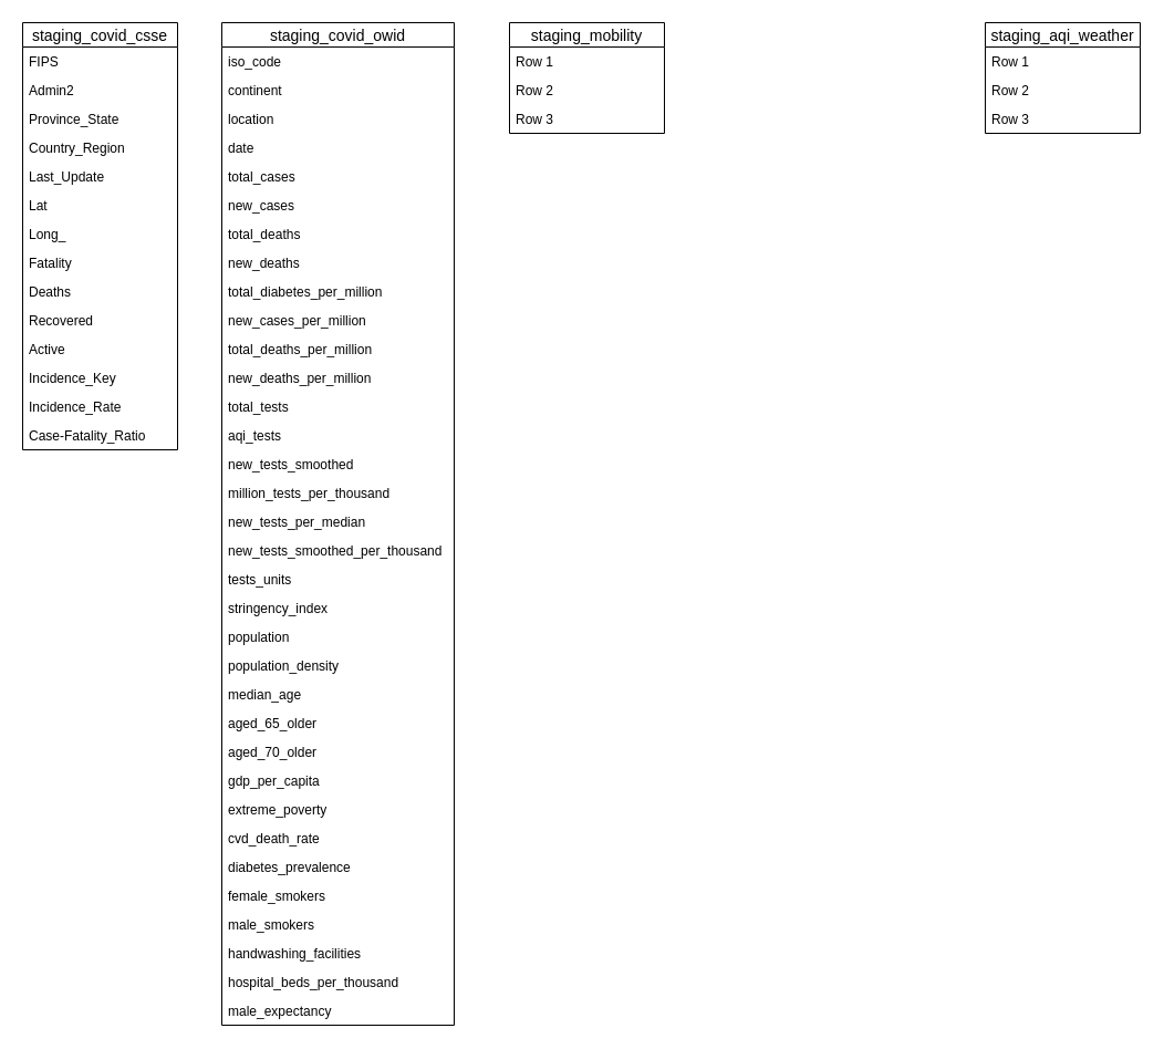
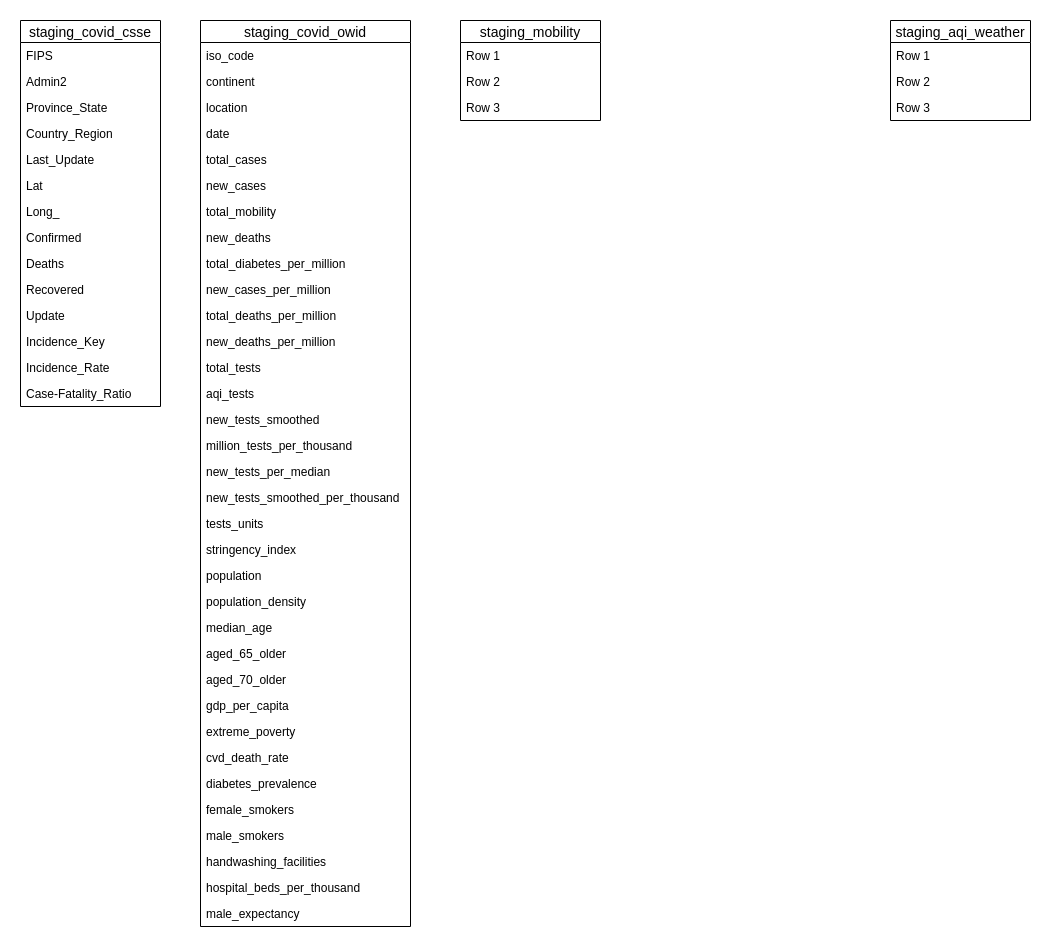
  <mxCell id="0" />
  <mxCell id="1" parent="0" />
  <mxCell id="2" value="staging_covid_csse" style="swimlane;fontStyle=0;childLayout=stackLayout;horizontal=1;startSize=22;horizontalStack=0;resizeParent=1;resizeParentMax=0;resizeLast=0;collapsible=1;marginBottom=0;align=center;fontSize=14;shadow=0;rounded=0;comic=0;glass=0;swimlaneLine=1;" vertex="1" parent="1"><mxGeometry x="20" y="20" width="140" height="386" as="geometry" /></mxCell>
  <mxCell id="3" value="FIPS" style="text;strokeColor=none;fillColor=none;spacingLeft=4;spacingRight=4;overflow=hidden;rotatable=0;points=[[0,0.5],[1,0.5]];portConstraint=eastwest;fontSize=12;" vertex="1" parent="2"><mxGeometry y="22" width="140" height="26" as="geometry" /></mxCell>
  <mxCell id="4" value="Admin2" style="text;strokeColor=none;fillColor=none;spacingLeft=4;spacingRight=4;overflow=hidden;rotatable=0;points=[[0,0.5],[1,0.5]];portConstraint=eastwest;fontSize=12;" vertex="1" parent="2"><mxGeometry y="48" width="140" height="26" as="geometry" /></mxCell>
  <mxCell id="5" value="Province_State" style="text;strokeColor=none;fillColor=none;spacingLeft=4;spacingRight=4;overflow=hidden;rotatable=0;points=[[0,0.5],[1,0.5]];portConstraint=eastwest;fontSize=12;" vertex="1" parent="2"><mxGeometry y="74" width="140" height="26" as="geometry" /></mxCell>
  <mxCell id="6" value="Country_Region" style="text;strokeColor=none;fillColor=none;spacingLeft=4;spacingRight=4;overflow=hidden;rotatable=0;points=[[0,0.5],[1,0.5]];portConstraint=eastwest;fontSize=12;" vertex="1" parent="2"><mxGeometry y="100" width="140" height="26" as="geometry" /></mxCell>
  <mxCell id="7" value="Last_Update" style="text;strokeColor=none;fillColor=none;spacingLeft=4;spacingRight=4;overflow=hidden;rotatable=0;points=[[0,0.5],[1,0.5]];portConstraint=eastwest;fontSize=12;" vertex="1" parent="2"><mxGeometry y="126" width="140" height="26" as="geometry" /></mxCell>
  <mxCell id="8" value="Lat" style="text;strokeColor=none;fillColor=none;spacingLeft=4;spacingRight=4;overflow=hidden;rotatable=0;points=[[0,0.5],[1,0.5]];portConstraint=eastwest;fontSize=12;" vertex="1" parent="2"><mxGeometry y="152" width="140" height="26" as="geometry" /></mxCell>
  <mxCell id="9" value="Long_" style="text;strokeColor=none;fillColor=none;spacingLeft=4;spacingRight=4;overflow=hidden;rotatable=0;points=[[0,0.5],[1,0.5]];portConstraint=eastwest;fontSize=12;" vertex="1" parent="2"><mxGeometry y="178" width="140" height="26" as="geometry" /></mxCell>
- <mxCell id="10" value="Fatality" style="text;strokeColor=none;fillColor=none;spacingLeft=4;spacingRight=4;overflow=hidden;rotatable=0;points=[[0,0.5],[1,0.5]];portConstraint=eastwest;fontSize=12;" vertex="1" parent="2"><mxGeometry y="204" width="140" height="26" as="geometry" /></mxCell>
+ <mxCell id="10" value="Confirmed" style="text;strokeColor=none;fillColor=none;spacingLeft=4;spacingRight=4;overflow=hidden;rotatable=0;points=[[0,0.5],[1,0.5]];portConstraint=eastwest;fontSize=12;" vertex="1" parent="2"><mxGeometry y="204" width="140" height="26" as="geometry" /></mxCell>
  <mxCell id="11" value="Deaths" style="text;strokeColor=none;fillColor=none;spacingLeft=4;spacingRight=4;overflow=hidden;rotatable=0;points=[[0,0.5],[1,0.5]];portConstraint=eastwest;fontSize=12;" vertex="1" parent="2"><mxGeometry y="230" width="140" height="26" as="geometry" /></mxCell>
  <mxCell id="12" value="Recovered" style="text;strokeColor=none;fillColor=none;spacingLeft=4;spacingRight=4;overflow=hidden;rotatable=0;points=[[0,0.5],[1,0.5]];portConstraint=eastwest;fontSize=12;" vertex="1" parent="2"><mxGeometry y="256" width="140" height="26" as="geometry" /></mxCell>
- <mxCell id="13" value="Active" style="text;strokeColor=none;fillColor=none;spacingLeft=4;spacingRight=4;overflow=hidden;rotatable=0;points=[[0,0.5],[1,0.5]];portConstraint=eastwest;fontSize=12;" vertex="1" parent="2"><mxGeometry y="282" width="140" height="26" as="geometry" /></mxCell>
+ <mxCell id="13" value="Update" style="text;strokeColor=none;fillColor=none;spacingLeft=4;spacingRight=4;overflow=hidden;rotatable=0;points=[[0,0.5],[1,0.5]];portConstraint=eastwest;fontSize=12;" vertex="1" parent="2"><mxGeometry y="282" width="140" height="26" as="geometry" /></mxCell>
  <mxCell id="14" value="Incidence_Key" style="text;strokeColor=none;fillColor=none;spacingLeft=4;spacingRight=4;overflow=hidden;rotatable=0;points=[[0,0.5],[1,0.5]];portConstraint=eastwest;fontSize=12;" vertex="1" parent="2"><mxGeometry y="308" width="140" height="26" as="geometry" /></mxCell>
  <mxCell id="15" value="Incidence_Rate" style="text;strokeColor=none;fillColor=none;spacingLeft=4;spacingRight=4;overflow=hidden;rotatable=0;points=[[0,0.5],[1,0.5]];portConstraint=eastwest;fontSize=12;" vertex="1" parent="2"><mxGeometry y="334" width="140" height="26" as="geometry" /></mxCell>
  <mxCell id="16" value="Case-Fatality_Ratio" style="text;strokeColor=none;fillColor=none;spacingLeft=4;spacingRight=4;overflow=hidden;rotatable=0;points=[[0,0.5],[1,0.5]];portConstraint=eastwest;fontSize=12;" vertex="1" parent="2"><mxGeometry y="360" width="140" height="26" as="geometry" /></mxCell>
  <mxCell id="17" value="staging_covid_owid" style="swimlane;fontStyle=0;childLayout=stackLayout;horizontal=1;startSize=22;horizontalStack=0;resizeParent=1;resizeParentMax=0;resizeLast=0;collapsible=1;marginBottom=0;align=center;fontSize=14;" vertex="1" parent="1"><mxGeometry x="200" y="20" width="210" height="906" as="geometry" /></mxCell>
  <mxCell id="18" value="iso_code" style="text;strokeColor=none;fillColor=none;spacingLeft=4;spacingRight=4;overflow=hidden;rotatable=0;points=[[0,0.5],[1,0.5]];portConstraint=eastwest;fontSize=12;" vertex="1" parent="17"><mxGeometry y="22" width="210" height="26" as="geometry" /></mxCell>
  <mxCell id="19" value="continent" style="text;strokeColor=none;fillColor=none;spacingLeft=4;spacingRight=4;overflow=hidden;rotatable=0;points=[[0,0.5],[1,0.5]];portConstraint=eastwest;fontSize=12;" vertex="1" parent="17"><mxGeometry y="48" width="210" height="26" as="geometry" /></mxCell>
  <mxCell id="20" value="location" style="text;strokeColor=none;fillColor=none;spacingLeft=4;spacingRight=4;overflow=hidden;rotatable=0;points=[[0,0.5],[1,0.5]];portConstraint=eastwest;fontSize=12;" vertex="1" parent="17"><mxGeometry y="74" width="210" height="26" as="geometry" /></mxCell>
  <mxCell id="21" value="date" style="text;strokeColor=none;fillColor=none;spacingLeft=4;spacingRight=4;overflow=hidden;rotatable=0;points=[[0,0.5],[1,0.5]];portConstraint=eastwest;fontSize=12;" vertex="1" parent="17"><mxGeometry y="100" width="210" height="26" as="geometry" /></mxCell>
  <mxCell id="22" value="total_cases" style="text;strokeColor=none;fillColor=none;spacingLeft=4;spacingRight=4;overflow=hidden;rotatable=0;points=[[0,0.5],[1,0.5]];portConstraint=eastwest;fontSize=12;" vertex="1" parent="17"><mxGeometry y="126" width="210" height="26" as="geometry" /></mxCell>
  <mxCell id="23" value="new_cases" style="text;strokeColor=none;fillColor=none;spacingLeft=4;spacingRight=4;overflow=hidden;rotatable=0;points=[[0,0.5],[1,0.5]];portConstraint=eastwest;fontSize=12;" vertex="1" parent="17"><mxGeometry y="152" width="210" height="26" as="geometry" /></mxCell>
- <mxCell id="24" value="total_deaths" style="text;strokeColor=none;fillColor=none;spacingLeft=4;spacingRight=4;overflow=hidden;rotatable=0;points=[[0,0.5],[1,0.5]];portConstraint=eastwest;fontSize=12;" vertex="1" parent="17"><mxGeometry y="178" width="210" height="26" as="geometry" /></mxCell>
+ <mxCell id="24" value="total_mobility" style="text;strokeColor=none;fillColor=none;spacingLeft=4;spacingRight=4;overflow=hidden;rotatable=0;points=[[0,0.5],[1,0.5]];portConstraint=eastwest;fontSize=12;" vertex="1" parent="17"><mxGeometry y="178" width="210" height="26" as="geometry" /></mxCell>
  <mxCell id="25" value="new_deaths" style="text;strokeColor=none;fillColor=none;spacingLeft=4;spacingRight=4;overflow=hidden;rotatable=0;points=[[0,0.5],[1,0.5]];portConstraint=eastwest;fontSize=12;" vertex="1" parent="17"><mxGeometry y="204" width="210" height="26" as="geometry" /></mxCell>
  <mxCell id="26" value="total_diabetes_per_million" style="text;strokeColor=none;fillColor=none;spacingLeft=4;spacingRight=4;overflow=hidden;rotatable=0;points=[[0,0.5],[1,0.5]];portConstraint=eastwest;fontSize=12;" vertex="1" parent="17"><mxGeometry y="230" width="210" height="26" as="geometry" /></mxCell>
  <mxCell id="27" value="new_cases_per_million" style="text;strokeColor=none;fillColor=none;spacingLeft=4;spacingRight=4;overflow=hidden;rotatable=0;points=[[0,0.5],[1,0.5]];portConstraint=eastwest;fontSize=12;" vertex="1" parent="17"><mxGeometry y="256" width="210" height="26" as="geometry" /></mxCell>
  <mxCell id="28" value="total_deaths_per_million" style="text;strokeColor=none;fillColor=none;spacingLeft=4;spacingRight=4;overflow=hidden;rotatable=0;points=[[0,0.5],[1,0.5]];portConstraint=eastwest;fontSize=12;" vertex="1" parent="17"><mxGeometry y="282" width="210" height="26" as="geometry" /></mxCell>
  <mxCell id="29" value="new_deaths_per_million" style="text;strokeColor=none;fillColor=none;spacingLeft=4;spacingRight=4;overflow=hidden;rotatable=0;points=[[0,0.5],[1,0.5]];portConstraint=eastwest;fontSize=12;" vertex="1" parent="17"><mxGeometry y="308" width="210" height="26" as="geometry" /></mxCell>
  <mxCell id="30" value="total_tests" style="text;strokeColor=none;fillColor=none;spacingLeft=4;spacingRight=4;overflow=hidden;rotatable=0;points=[[0,0.5],[1,0.5]];portConstraint=eastwest;fontSize=12;" vertex="1" parent="17"><mxGeometry y="334" width="210" height="26" as="geometry" /></mxCell>
  <mxCell id="31" value="aqi_tests" style="text;strokeColor=none;fillColor=none;spacingLeft=4;spacingRight=4;overflow=hidden;rotatable=0;points=[[0,0.5],[1,0.5]];portConstraint=eastwest;fontSize=12;" vertex="1" parent="17"><mxGeometry y="360" width="210" height="26" as="geometry" /></mxCell>
  <mxCell id="32" value="new_tests_smoothed" style="text;strokeColor=none;fillColor=none;spacingLeft=4;spacingRight=4;overflow=hidden;rotatable=0;points=[[0,0.5],[1,0.5]];portConstraint=eastwest;fontSize=12;" vertex="1" parent="17"><mxGeometry y="386" width="210" height="26" as="geometry" /></mxCell>
  <mxCell id="33" value="million_tests_per_thousand" style="text;strokeColor=none;fillColor=none;spacingLeft=4;spacingRight=4;overflow=hidden;rotatable=0;points=[[0,0.5],[1,0.5]];portConstraint=eastwest;fontSize=12;" vertex="1" parent="17"><mxGeometry y="412" width="210" height="26" as="geometry" /></mxCell>
  <mxCell id="34" value="new_tests_per_median" style="text;strokeColor=none;fillColor=none;spacingLeft=4;spacingRight=4;overflow=hidden;rotatable=0;points=[[0,0.5],[1,0.5]];portConstraint=eastwest;fontSize=12;" vertex="1" parent="17"><mxGeometry y="438" width="210" height="26" as="geometry" /></mxCell>
  <mxCell id="35" value="new_tests_smoothed_per_thousand" style="text;strokeColor=none;fillColor=none;spacingLeft=4;spacingRight=4;overflow=hidden;rotatable=0;points=[[0,0.5],[1,0.5]];portConstraint=eastwest;fontSize=12;" vertex="1" parent="17"><mxGeometry y="464" width="210" height="26" as="geometry" /></mxCell>
  <mxCell id="36" value="tests_units" style="text;strokeColor=none;fillColor=none;spacingLeft=4;spacingRight=4;overflow=hidden;rotatable=0;points=[[0,0.5],[1,0.5]];portConstraint=eastwest;fontSize=12;" vertex="1" parent="17"><mxGeometry y="490" width="210" height="26" as="geometry" /></mxCell>
  <mxCell id="37" value="stringency_index" style="text;strokeColor=none;fillColor=none;spacingLeft=4;spacingRight=4;overflow=hidden;rotatable=0;points=[[0,0.5],[1,0.5]];portConstraint=eastwest;fontSize=12;" vertex="1" parent="17"><mxGeometry y="516" width="210" height="26" as="geometry" /></mxCell>
  <mxCell id="38" value="population" style="text;strokeColor=none;fillColor=none;spacingLeft=4;spacingRight=4;overflow=hidden;rotatable=0;points=[[0,0.5],[1,0.5]];portConstraint=eastwest;fontSize=12;" vertex="1" parent="17"><mxGeometry y="542" width="210" height="26" as="geometry" /></mxCell>
  <mxCell id="39" value="population_density" style="text;strokeColor=none;fillColor=none;spacingLeft=4;spacingRight=4;overflow=hidden;rotatable=0;points=[[0,0.5],[1,0.5]];portConstraint=eastwest;fontSize=12;" vertex="1" parent="17"><mxGeometry y="568" width="210" height="26" as="geometry" /></mxCell>
  <mxCell id="40" value="median_age" style="text;strokeColor=none;fillColor=none;spacingLeft=4;spacingRight=4;overflow=hidden;rotatable=0;points=[[0,0.5],[1,0.5]];portConstraint=eastwest;fontSize=12;" vertex="1" parent="17"><mxGeometry y="594" width="210" height="26" as="geometry" /></mxCell>
  <mxCell id="41" value="aged_65_older" style="text;strokeColor=none;fillColor=none;spacingLeft=4;spacingRight=4;overflow=hidden;rotatable=0;points=[[0,0.5],[1,0.5]];portConstraint=eastwest;fontSize=12;" vertex="1" parent="17"><mxGeometry y="620" width="210" height="26" as="geometry" /></mxCell>
  <mxCell id="42" value="aged_70_older" style="text;strokeColor=none;fillColor=none;spacingLeft=4;spacingRight=4;overflow=hidden;rotatable=0;points=[[0,0.5],[1,0.5]];portConstraint=eastwest;fontSize=12;" vertex="1" parent="17"><mxGeometry y="646" width="210" height="26" as="geometry" /></mxCell>
  <mxCell id="43" value="gdp_per_capita" style="text;strokeColor=none;fillColor=none;spacingLeft=4;spacingRight=4;overflow=hidden;rotatable=0;points=[[0,0.5],[1,0.5]];portConstraint=eastwest;fontSize=12;" vertex="1" parent="17"><mxGeometry y="672" width="210" height="26" as="geometry" /></mxCell>
  <mxCell id="44" value="extreme_poverty" style="text;strokeColor=none;fillColor=none;spacingLeft=4;spacingRight=4;overflow=hidden;rotatable=0;points=[[0,0.5],[1,0.5]];portConstraint=eastwest;fontSize=12;" vertex="1" parent="17"><mxGeometry y="698" width="210" height="26" as="geometry" /></mxCell>
  <mxCell id="45" value="cvd_death_rate" style="text;strokeColor=none;fillColor=none;spacingLeft=4;spacingRight=4;overflow=hidden;rotatable=0;points=[[0,0.5],[1,0.5]];portConstraint=eastwest;fontSize=12;" vertex="1" parent="17"><mxGeometry y="724" width="210" height="26" as="geometry" /></mxCell>
  <mxCell id="46" value="diabetes_prevalence" style="text;strokeColor=none;fillColor=none;spacingLeft=4;spacingRight=4;overflow=hidden;rotatable=0;points=[[0,0.5],[1,0.5]];portConstraint=eastwest;fontSize=12;" vertex="1" parent="17"><mxGeometry y="750" width="210" height="26" as="geometry" /></mxCell>
  <mxCell id="47" value="female_smokers" style="text;strokeColor=none;fillColor=none;spacingLeft=4;spacingRight=4;overflow=hidden;rotatable=0;points=[[0,0.5],[1,0.5]];portConstraint=eastwest;fontSize=12;" vertex="1" parent="17"><mxGeometry y="776" width="210" height="26" as="geometry" /></mxCell>
  <mxCell id="48" value="male_smokers" style="text;strokeColor=none;fillColor=none;spacingLeft=4;spacingRight=4;overflow=hidden;rotatable=0;points=[[0,0.5],[1,0.5]];portConstraint=eastwest;fontSize=12;" vertex="1" parent="17"><mxGeometry y="802" width="210" height="26" as="geometry" /></mxCell>
  <mxCell id="49" value="handwashing_facilities" style="text;strokeColor=none;fillColor=none;spacingLeft=4;spacingRight=4;overflow=hidden;rotatable=0;points=[[0,0.5],[1,0.5]];portConstraint=eastwest;fontSize=12;" vertex="1" parent="17"><mxGeometry y="828" width="210" height="26" as="geometry" /></mxCell>
  <mxCell id="50" value="hospital_beds_per_thousand" style="text;strokeColor=none;fillColor=none;spacingLeft=4;spacingRight=4;overflow=hidden;rotatable=0;points=[[0,0.5],[1,0.5]];portConstraint=eastwest;fontSize=12;" vertex="1" parent="17"><mxGeometry y="854" width="210" height="26" as="geometry" /></mxCell>
  <mxCell id="51" value="male_expectancy" style="text;strokeColor=none;fillColor=none;spacingLeft=4;spacingRight=4;overflow=hidden;rotatable=0;points=[[0,0.5],[1,0.5]];portConstraint=eastwest;fontSize=12;" vertex="1" parent="17"><mxGeometry y="880" width="210" height="26" as="geometry" /></mxCell>
  <mxCell id="52" value="staging_mobility" style="swimlane;fontStyle=0;childLayout=stackLayout;horizontal=1;startSize=22;horizontalStack=0;resizeParent=1;resizeParentMax=0;resizeLast=0;collapsible=1;marginBottom=0;align=center;fontSize=14;" vertex="1" parent="1"><mxGeometry x="460" y="20" width="140" height="100" as="geometry" /></mxCell>
  <mxCell id="53" value="Row 1" style="text;strokeColor=none;fillColor=none;spacingLeft=4;spacingRight=4;overflow=hidden;rotatable=0;points=[[0,0.5],[1,0.5]];portConstraint=eastwest;fontSize=12;" vertex="1" parent="52"><mxGeometry y="22" width="140" height="26" as="geometry" /></mxCell>
  <mxCell id="54" value="Row 2" style="text;strokeColor=none;fillColor=none;spacingLeft=4;spacingRight=4;overflow=hidden;rotatable=0;points=[[0,0.5],[1,0.5]];portConstraint=eastwest;fontSize=12;" vertex="1" parent="52"><mxGeometry y="48" width="140" height="26" as="geometry" /></mxCell>
  <mxCell id="55" value="Row 3" style="text;strokeColor=none;fillColor=none;spacingLeft=4;spacingRight=4;overflow=hidden;rotatable=0;points=[[0,0.5],[1,0.5]];portConstraint=eastwest;fontSize=12;" vertex="1" parent="52"><mxGeometry y="74" width="140" height="26" as="geometry" /></mxCell>
  <mxCell id="56" value="staging_aqi_weather" style="swimlane;fontStyle=0;childLayout=stackLayout;horizontal=1;startSize=22;horizontalStack=0;resizeParent=1;resizeParentMax=0;resizeLast=0;collapsible=1;marginBottom=0;align=center;fontSize=14;" vertex="1" parent="1"><mxGeometry x="890" y="20" width="140" height="100" as="geometry" /></mxCell>
  <mxCell id="57" value="Row 1" style="text;strokeColor=none;fillColor=none;spacingLeft=4;spacingRight=4;overflow=hidden;rotatable=0;points=[[0,0.5],[1,0.5]];portConstraint=eastwest;fontSize=12;" vertex="1" parent="56"><mxGeometry y="22" width="140" height="26" as="geometry" /></mxCell>
  <mxCell id="58" value="Row 2" style="text;strokeColor=none;fillColor=none;spacingLeft=4;spacingRight=4;overflow=hidden;rotatable=0;points=[[0,0.5],[1,0.5]];portConstraint=eastwest;fontSize=12;" vertex="1" parent="56"><mxGeometry y="48" width="140" height="26" as="geometry" /></mxCell>
  <mxCell id="59" value="Row 3" style="text;strokeColor=none;fillColor=none;spacingLeft=4;spacingRight=4;overflow=hidden;rotatable=0;points=[[0,0.5],[1,0.5]];portConstraint=eastwest;fontSize=12;" vertex="1" parent="56"><mxGeometry y="74" width="140" height="26" as="geometry" /></mxCell>
